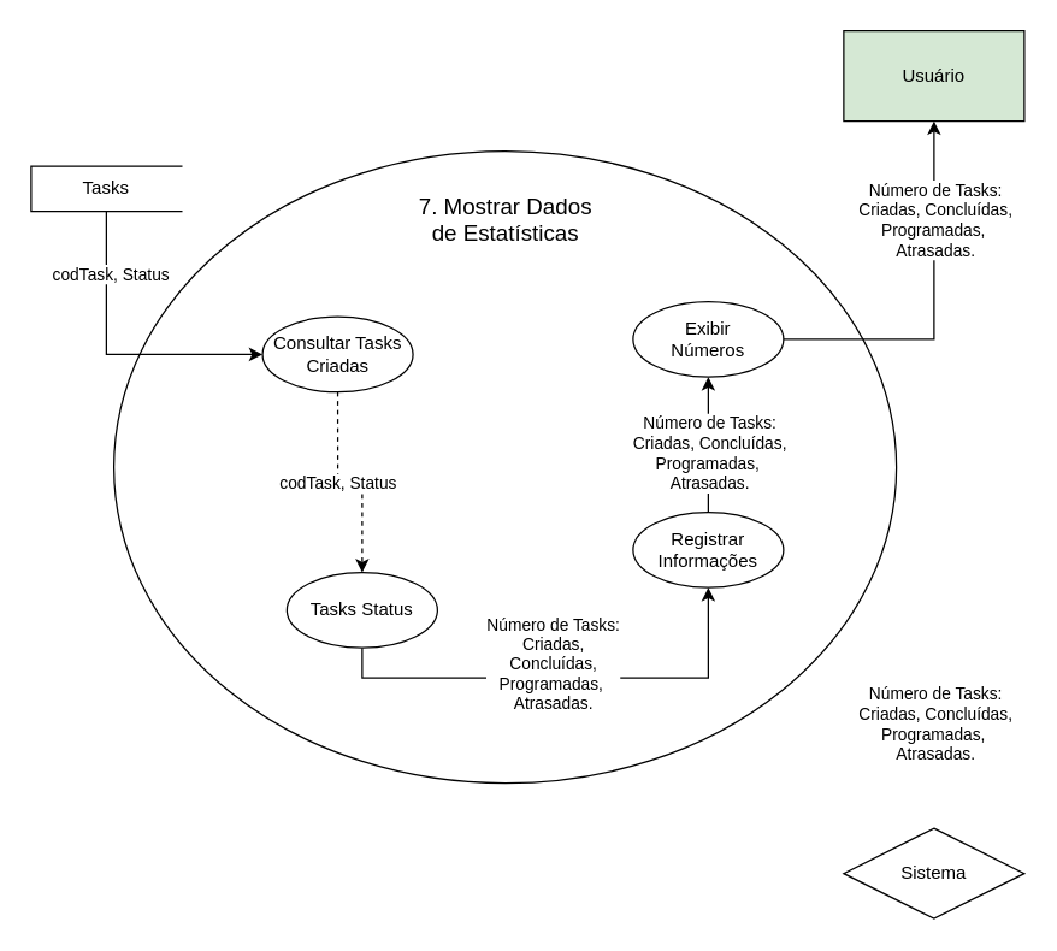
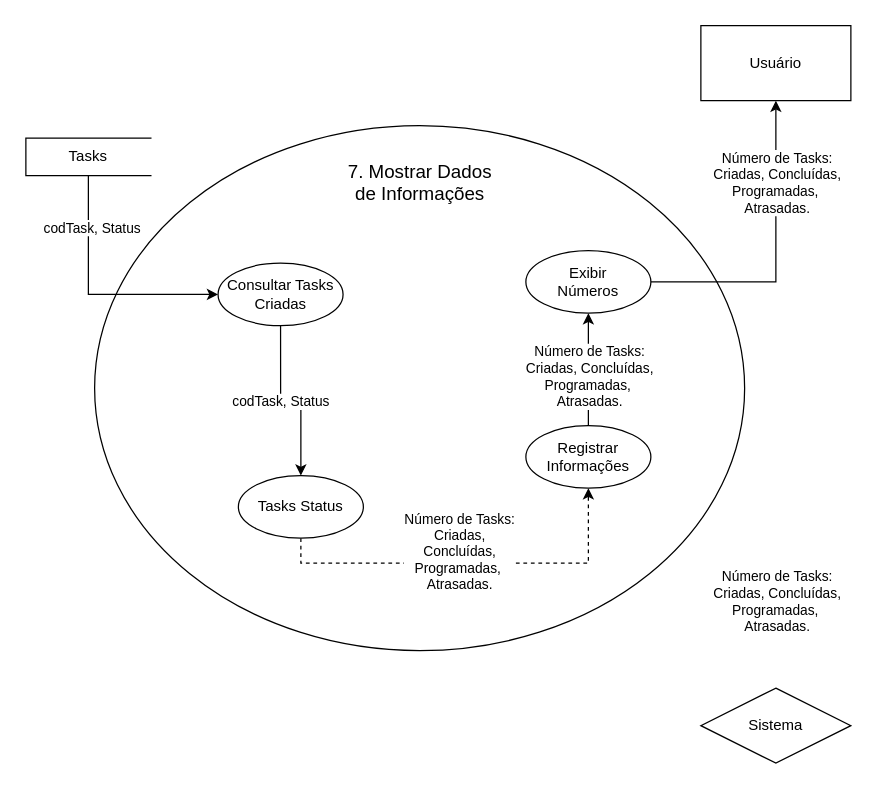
  <mxCell id="0" />
  <mxCell id="1" parent="0" />
  <mxCell id="2" value="" style="shape=ellipse;html=1;dashed=0;whiteSpace=wrap;perimeter=ellipsePerimeter;" vertex="1" parent="1"><mxGeometry x="75" y="100" width="520" height="420" as="geometry" /></mxCell>
- <mxCell id="3" value="7. Mostrar Dados &lt;br&gt;de Estatísticas" style="text;html=1;strokeColor=none;fillColor=none;align=center;verticalAlign=middle;whiteSpace=wrap;rounded=0;fontSize=15;" vertex="1" parent="1"><mxGeometry x="223.75" y="130" width="222.5" height="30" as="geometry" /></mxCell>
+ <mxCell id="3" value="7. Mostrar Dados &lt;br&gt;de Informações" style="text;html=1;strokeColor=none;fillColor=none;align=center;verticalAlign=middle;whiteSpace=wrap;rounded=0;fontSize=15;" vertex="1" parent="1"><mxGeometry x="223.75" y="130" width="222.5" height="30" as="geometry" /></mxCell>
  <mxCell id="4" style="edgeStyle=orthogonalEdgeStyle;rounded=0;orthogonalLoop=1;jettySize=auto;html=1;exitX=0.5;exitY=1;exitDx=0;exitDy=0;entryX=0;entryY=0.5;entryDx=0;entryDy=0;" edge="1" parent="1" source="6" target="8"><mxGeometry relative="1" as="geometry" /></mxCell>
  <mxCell id="5" value="codTask, Status" style="edgeLabel;html=1;align=center;verticalAlign=middle;resizable=0;points=[];" vertex="1" connectable="0" parent="4"><mxGeometry x="-0.585" y="2" relative="1" as="geometry"><mxPoint as="offset" /></mxGeometry></mxCell>
  <mxCell id="6" value="Tasks" style="html=1;dashed=0;whiteSpace=wrap;shape=partialRectangle;right=0;" vertex="1" parent="1"><mxGeometry x="20" y="110" width="100" height="30" as="geometry" /></mxCell>
- <mxCell id="7" value="" style="edgeStyle=orthogonalEdgeStyle;rounded=0;orthogonalLoop=1;jettySize=auto;html=1;entryX=0.5;entryY=0;entryDx=0;entryDy=0;dashed=1;" edge="1" parent="1" source="8" target="11"><mxGeometry relative="1" as="geometry" /></mxCell>
+ <mxCell id="7" value="" style="edgeStyle=orthogonalEdgeStyle;rounded=0;orthogonalLoop=1;jettySize=auto;html=1;entryX=0.5;entryY=0;entryDx=0;entryDy=0;" edge="1" parent="1" source="8" target="11"><mxGeometry relative="1" as="geometry" /></mxCell>
  <mxCell id="8" value="Consultar Tasks&lt;br&gt;Criadas" style="shape=ellipse;html=1;dashed=0;whiteSpace=wrap;perimeter=ellipsePerimeter;" vertex="1" parent="1"><mxGeometry x="173.75" y="210" width="100" height="50" as="geometry" /></mxCell>
- <mxCell id="9" value="" style="edgeStyle=orthogonalEdgeStyle;rounded=0;orthogonalLoop=1;jettySize=auto;html=1;entryX=0.5;entryY=1;entryDx=0;entryDy=0;exitX=0.5;exitY=1;exitDx=0;exitDy=0;" edge="1" parent="1" source="11" target="14"><mxGeometry relative="1" as="geometry" /></mxCell>
+ <mxCell id="9" value="" style="edgeStyle=orthogonalEdgeStyle;rounded=0;orthogonalLoop=1;jettySize=auto;html=1;entryX=0.5;entryY=1;entryDx=0;entryDy=0;exitX=0.5;exitY=1;exitDx=0;exitDy=0;dashed=1;" edge="1" parent="1" source="11" target="14"><mxGeometry relative="1" as="geometry" /></mxCell>
  <mxCell id="10" value="Número de Tasks:&lt;br&gt;Criadas,&lt;br&gt;Concluídas,&lt;br&gt;Programadas,&amp;nbsp;&lt;br&gt;Atrasadas." style="edgeLabel;html=1;align=center;verticalAlign=middle;resizable=0;points=[];" vertex="1" connectable="0" parent="9"><mxGeometry x="-0.417" y="-3" relative="1" as="geometry"><mxPoint x="56" y="-13" as="offset" /></mxGeometry></mxCell>
  <mxCell id="11" value="Tasks Status" style="shape=ellipse;html=1;dashed=0;whiteSpace=wrap;perimeter=ellipsePerimeter;" vertex="1" parent="1"><mxGeometry x="190" y="380" width="100" height="50" as="geometry" /></mxCell>
  <mxCell id="12" value="codTask, Status" style="edgeLabel;html=1;align=center;verticalAlign=middle;resizable=0;points=[];" vertex="1" connectable="0" parent="1"><mxGeometry x="223.753" y="320" as="geometry" /></mxCell>
  <mxCell id="13" value="" style="edgeStyle=orthogonalEdgeStyle;rounded=0;orthogonalLoop=1;jettySize=auto;html=1;" edge="1" parent="1" source="14" target="16"><mxGeometry relative="1" as="geometry" /></mxCell>
  <mxCell id="14" value="Registrar&lt;br&gt;Informações" style="shape=ellipse;html=1;dashed=0;whiteSpace=wrap;perimeter=ellipsePerimeter;" vertex="1" parent="1"><mxGeometry x="420" y="340" width="100" height="50" as="geometry" /></mxCell>
  <mxCell id="15" value="" style="edgeStyle=orthogonalEdgeStyle;rounded=0;orthogonalLoop=1;jettySize=auto;html=1;" edge="1" parent="1" source="16" target="18"><mxGeometry relative="1" as="geometry" /></mxCell>
  <mxCell id="16" value="Exibir&lt;br&gt;Números" style="shape=ellipse;html=1;dashed=0;whiteSpace=wrap;perimeter=ellipsePerimeter;" vertex="1" parent="1"><mxGeometry x="420" y="200" width="100" height="50" as="geometry" /></mxCell>
  <mxCell id="17" value="Número de Tasks:&lt;br&gt;Criadas, Concluídas,&lt;br&gt;Programadas,&amp;nbsp;&lt;br&gt;Atrasadas." style="edgeLabel;html=1;align=center;verticalAlign=middle;resizable=0;points=[];" vertex="1" connectable="0" parent="1"><mxGeometry x="470" y="300" as="geometry" /></mxCell>
- <mxCell id="18" value="Usuário" style="whiteSpace=wrap;html=1;dashed=0;fillColor=#d5e8d4;" vertex="1" parent="1"><mxGeometry x="560" y="20" width="120" height="60" as="geometry" /></mxCell>
+ <mxCell id="18" value="Usuário" style="whiteSpace=wrap;html=1;dashed=0;" vertex="1" parent="1"><mxGeometry x="560" y="20" width="120" height="60" as="geometry" /></mxCell>
  <mxCell id="19" value="Sistema" style="rhombus;whiteSpace=wrap;html=1;dashed=0;" vertex="1" parent="1"><mxGeometry x="560" y="550" width="120" height="60" as="geometry" /></mxCell>
  <mxCell id="20" value="Número de Tasks:&lt;br&gt;Criadas, Concluídas,&lt;br&gt;Programadas,&amp;nbsp;&lt;br&gt;Atrasadas." style="edgeLabel;html=1;align=center;verticalAlign=middle;resizable=0;points=[];" vertex="1" connectable="0" parent="1"><mxGeometry x="620" y="480" as="geometry" /></mxCell>
  <mxCell id="21" value="Número de Tasks:&lt;br&gt;Criadas, Concluídas,&lt;br&gt;Programadas,&amp;nbsp;&lt;br&gt;Atrasadas." style="edgeLabel;html=1;align=center;verticalAlign=middle;resizable=0;points=[];" vertex="1" connectable="0" parent="1"><mxGeometry x="620" y="145" as="geometry" /></mxCell>
